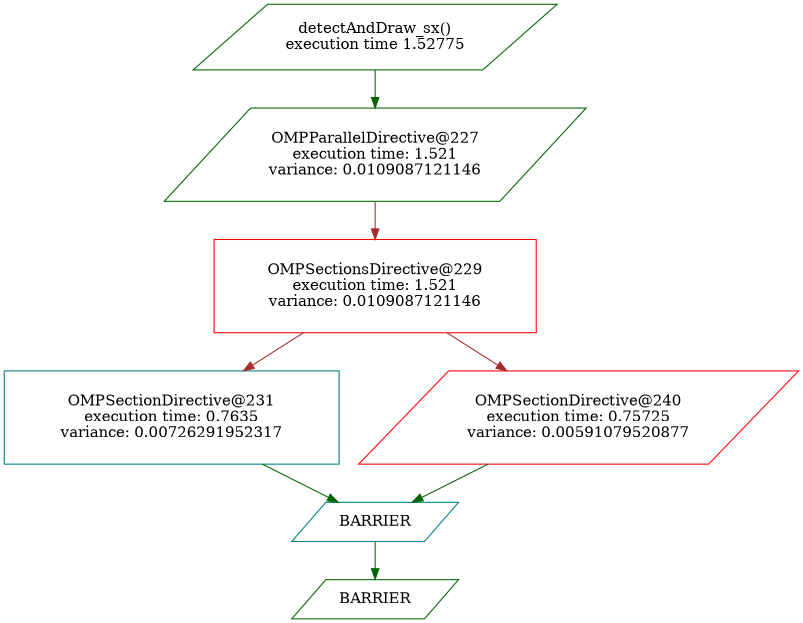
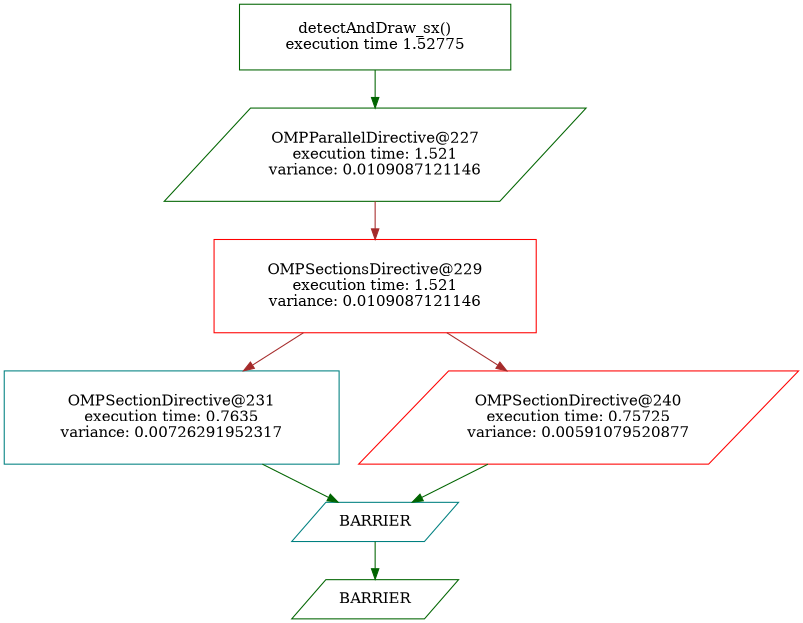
  digraph {
    node [root=203 color=darkgreen shape=parallelogram]
    edge [color=darkgreen]
-   n1 [height=0.86111 label="detectAndDraw_sx()\nexecution time 1.52775" width=3.5556]
+   n1 [height=0.86111 label="detectAndDraw_sx()\nexecution time 1.52775" width=3.5556 shape=box]
    n2 [height=1.2222 label="OMPParallelDirective@227\nexecution time: 1.521\nvariance: 0.0109087121146" width=4.2222]
    n3 [height=1.2222 label="OMPSectionsDirective@229\nexecution time: 1.521\nvariance: 0.0109087121146" width=4.2222 color=red shape=box]
    n4 [height=1.2222 label="OMPSectionDirective@231\nexecution time: 0.7635\nvariance: 0.00726291952317" width=4.3889 color=teal shape=box]
    n5 [height=1.2222 label="OMPSectionDirective@240\nexecution time: 0.75725\nvariance: 0.00591079520877" width=4.3889 color=red]
    n6 [height=0.51389 label=BARRIER width=1.5556 color=teal]
    n7 [height=0.51389 label=BARRIER width=1.5556]
    n1 -> n2
    n2 -> n3 [color=brown]
    n3 -> n4 [color=brown]
    n3 -> n5 [color=brown]
    n4 -> n6
    n5 -> n6
    n6 -> n7
  }
